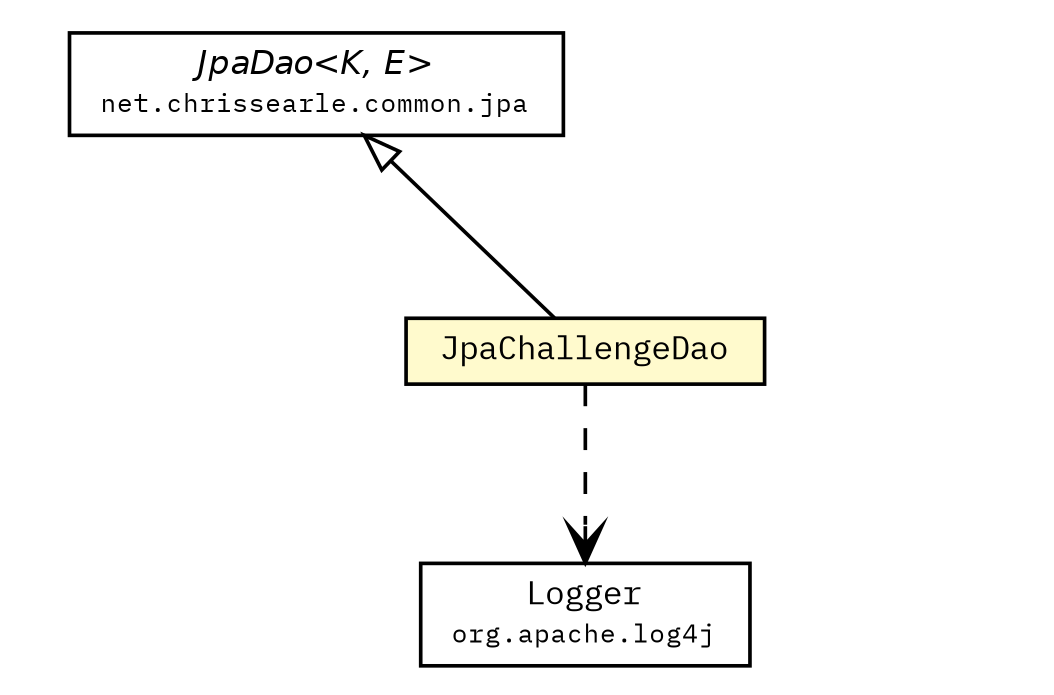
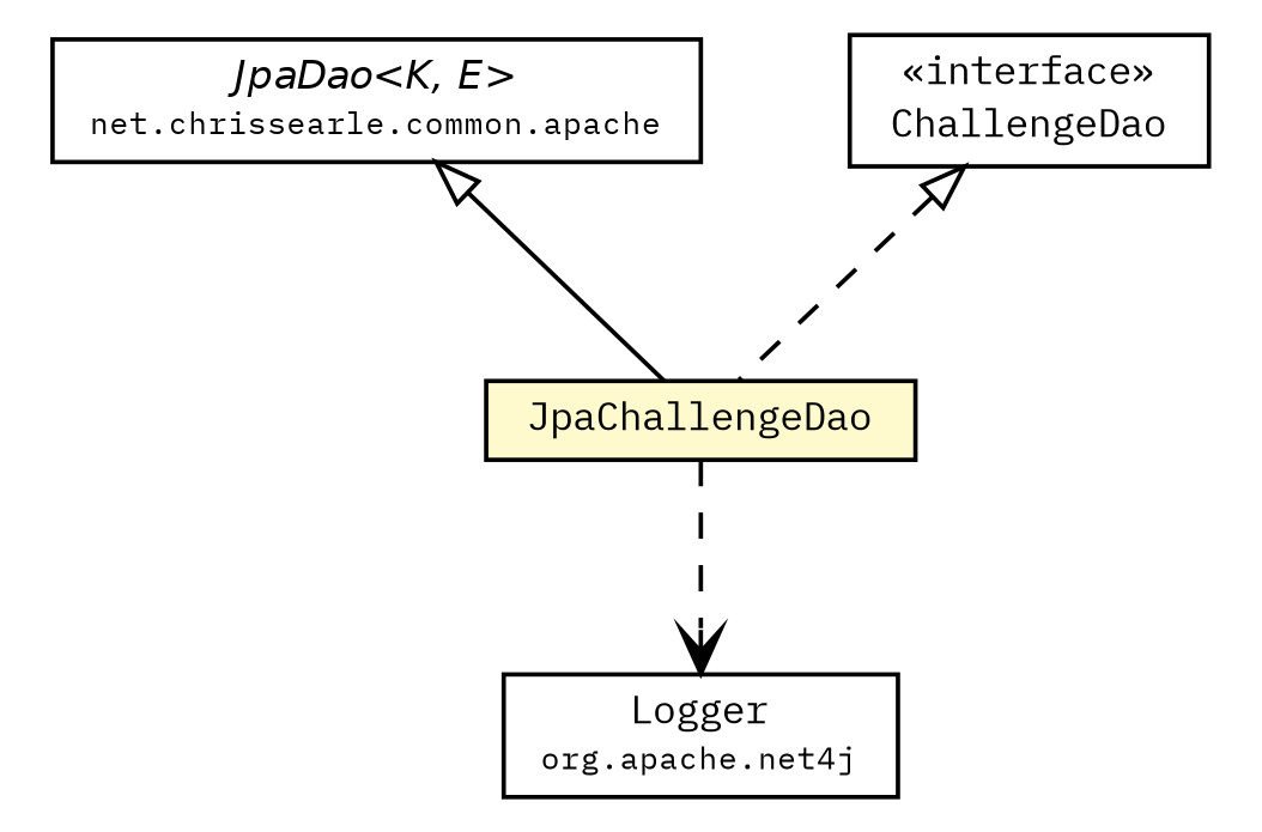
  digraph {
    fontname="IBM Plex Mono"
    node [fontcolor=black fontname="IBM Plex Mono" fontsize=9.0 shape=plaintext]
    edge [fontname="IBM Plex Mono" fontsize=10 headport=p labelfontname=Helvetica labelfontsize=10 style=dashed tailport=p arrowtail=empty dir=back]
    n1 [label=<<table border="0" cellborder="1" cellspacing="0" cellpadding="2" port="p" bgcolor="lemonChiffon" href="./JpaChallengeDao.html"> 		<tr><td><table border="0" cellspacing="0" cellpadding="1"> 			<tr><td> JpaChallengeDao </td></tr> 		</table></td></tr> 		</table>>]
-   n2 [label=<<table border="0" cellborder="1" cellspacing="0" cellpadding="2" port="p"> 		<tr><td><table border="0" cellspacing="0" cellpadding="1"> 			<tr><td> Logger </td></tr> 			<tr><td><font point-size="7.0"> org.apache.log4j </font></td></tr> 		</table></td></tr> 		</table>>]
-   n3 [label=<<table border="0" cellborder="1" cellspacing="0" cellpadding="2" port="p"> 		<tr><td><table border="0" cellspacing="0" cellpadding="1"> 			<tr><td><font face="Helvetica-Oblique"> JpaDao&lt;K, E&gt; </font></td></tr> 			<tr><td><font point-size="7.0"> net.chrissearle.common.jpa </font></td></tr> 		</table></td></tr> 		</table>>]
+   n2 [label=<<table border="0" cellborder="1" cellspacing="0" cellpadding="2" port="p"> 		<tr><td><table border="0" cellspacing="0" cellpadding="1"> 			<tr><td> Logger </td></tr> 			<tr><td><font point-size="7.0"> org.apache.net4j </font></td></tr> 		</table></td></tr> 		</table>>]
+   n3 [label=<<table border="0" cellborder="1" cellspacing="0" cellpadding="2" port="p"> 		<tr><td><table border="0" cellspacing="0" cellpadding="1"> 			<tr><td><font face="Helvetica-Oblique"> JpaDao&lt;K, E&gt; </font></td></tr> 			<tr><td><font point-size="7.0"> net.chrissearle.common.apache </font></td></tr> 		</table></td></tr> 		</table>>]
+   n4 [label=<<table border="0" cellborder="1" cellspacing="0" cellpadding="2" port="p"> 		<tr><td><table border="0" cellspacing="0" cellpadding="1"> 			<tr><td> &laquo;interface&raquo; </td></tr> 			<tr><td> ChallengeDao </td></tr> 		</table></td></tr> 		</table>>]
    n1 -> n2 [arrowhead=open color=black fontcolor=black fontsize=10.0 arrowtail="" dir=""]
    n3 -> n1 [style=""]
+   n4 -> n1
  }
